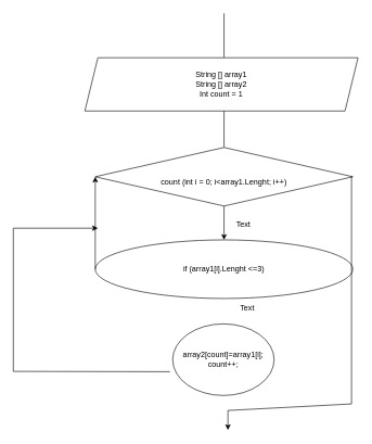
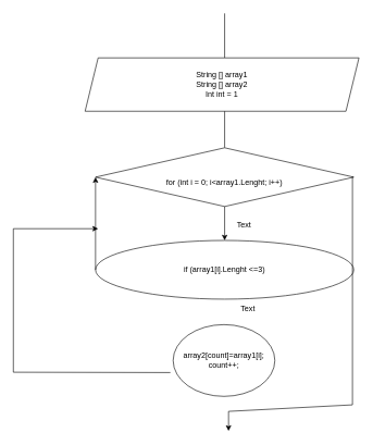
  <mxCell id="0" />
  <mxCell id="1" parent="0" />
  <mxCell id="2" value="" style="group" vertex="1" connectable="0" parent="1"><mxGeometry x="130" y="20" width="420" height="150" as="geometry" /></mxCell>
  <mxCell id="3" value="" style="endArrow=none;html=1;rounded=0;" edge="1" parent="2"><mxGeometry width="50" height="50" relative="1" as="geometry"><mxPoint x="214" y="68.182" as="sourcePoint" /><mxPoint x="214" as="targetPoint" /></mxGeometry></mxCell>
- <mxCell id="4" value="String [] array1&lt;br&gt;String [] array2&lt;br&gt;Int count = 1" style="shape=parallelogram;perimeter=parallelogramPerimeter;whiteSpace=wrap;html=1;fixedSize=1;" vertex="1" parent="2"><mxGeometry y="68.182" width="420" height="81.818" as="geometry" /></mxCell>
+ <mxCell id="4" value="String [] array1&lt;br&gt;String [] array2&lt;br&gt;Int int = 1" style="shape=parallelogram;perimeter=parallelogramPerimeter;whiteSpace=wrap;html=1;fixedSize=1;" vertex="1" parent="2"><mxGeometry y="68.182" width="420" height="81.818" as="geometry" /></mxCell>
  <mxCell id="5" value="" style="endArrow=none;html=1;rounded=0;exitX=0.5;exitY=0;exitDx=0;exitDy=0;" edge="1" parent="1" source="6"><mxGeometry width="50" height="50" relative="1" as="geometry"><mxPoint x="344" y="238.182" as="sourcePoint" /><mxPoint x="344" y="170" as="targetPoint" /></mxGeometry></mxCell>
- <mxCell id="6" value="&lt;br&gt;count (int i = 0; i&amp;lt;array1.Lenght; i++)" style="rhombus;whiteSpace=wrap;html=1;" vertex="1" parent="1"><mxGeometry x="146" y="226" width="396" height="90" as="geometry" /></mxCell>
+ <mxCell id="6" value="&lt;br&gt;for (int i = 0; i&amp;lt;array1.Lenght; i++)" style="rhombus;whiteSpace=wrap;html=1;" vertex="1" parent="1"><mxGeometry x="146" y="226" width="396" height="90" as="geometry" /></mxCell>
  <mxCell id="7" value="if (array1[i].Lenght &amp;lt;=3)" style="ellipse;whiteSpace=wrap;html=1;" vertex="1" parent="1"><mxGeometry x="146" y="368" width="396" height="90" as="geometry" /></mxCell>
  <mxCell id="8" value="" style="endArrow=classic;html=1;rounded=0;exitX=0.5;exitY=1;exitDx=0;exitDy=0;entryX=0.5;entryY=0;entryDx=0;entryDy=0;" edge="1" parent="1" source="6" target="7"><mxGeometry width="50" height="50" relative="1" as="geometry"><mxPoint x="220" y="380" as="sourcePoint" /><mxPoint x="270" y="330" as="targetPoint" /></mxGeometry></mxCell>
  <mxCell id="9" value="" style="endArrow=classic;html=1;rounded=0;" edge="1" parent="1"><mxGeometry width="50" height="50" relative="1" as="geometry"><mxPoint x="540" y="270" as="sourcePoint" /><mxPoint x="350" y="660" as="targetPoint" /><Array as="points"><mxPoint x="540" y="620" /><mxPoint x="350" y="630" /></Array></mxGeometry></mxCell>
  <mxCell id="10" value="array2[count]=array1[i];&lt;br&gt;count++;" style="ellipse;whiteSpace=wrap;html=1;" vertex="1" parent="1"><mxGeometry x="265" y="497" width="156" height="110" as="geometry" /></mxCell>
  <mxCell id="11" value="Text" style="text;html=1;strokeColor=none;fillColor=none;align=center;verticalAlign=middle;whiteSpace=wrap;rounded=0;" vertex="1" parent="1"><mxGeometry x="350" y="458" width="60" height="30" as="geometry" /></mxCell>
  <mxCell id="12" value="Text" style="text;html=1;strokeColor=none;fillColor=none;align=center;verticalAlign=middle;whiteSpace=wrap;rounded=0;" vertex="1" parent="1"><mxGeometry x="344" y="330" width="60" height="30" as="geometry" /></mxCell>
  <mxCell id="13" value="" style="endArrow=classic;html=1;rounded=0;exitX=0;exitY=0.5;exitDx=0;exitDy=0;entryX=0;entryY=0.5;entryDx=0;entryDy=0;" edge="1" parent="1" source="7" target="6"><mxGeometry width="50" height="50" relative="1" as="geometry"><mxPoint x="-230" y="400" as="sourcePoint" /><mxPoint x="-180" y="350" as="targetPoint" /></mxGeometry></mxCell>
  <mxCell id="14" value="" style="endArrow=classic;html=1;rounded=0;exitX=-0.027;exitY=0.668;exitDx=0;exitDy=0;exitPerimeter=0;" edge="1" parent="1" source="10"><mxGeometry width="50" height="50" relative="1" as="geometry"><mxPoint x="-130" y="465" as="sourcePoint" /><mxPoint x="150" y="350" as="targetPoint" /><Array as="points"><mxPoint x="20" y="570" /><mxPoint x="20" y="350" /></Array></mxGeometry></mxCell>
